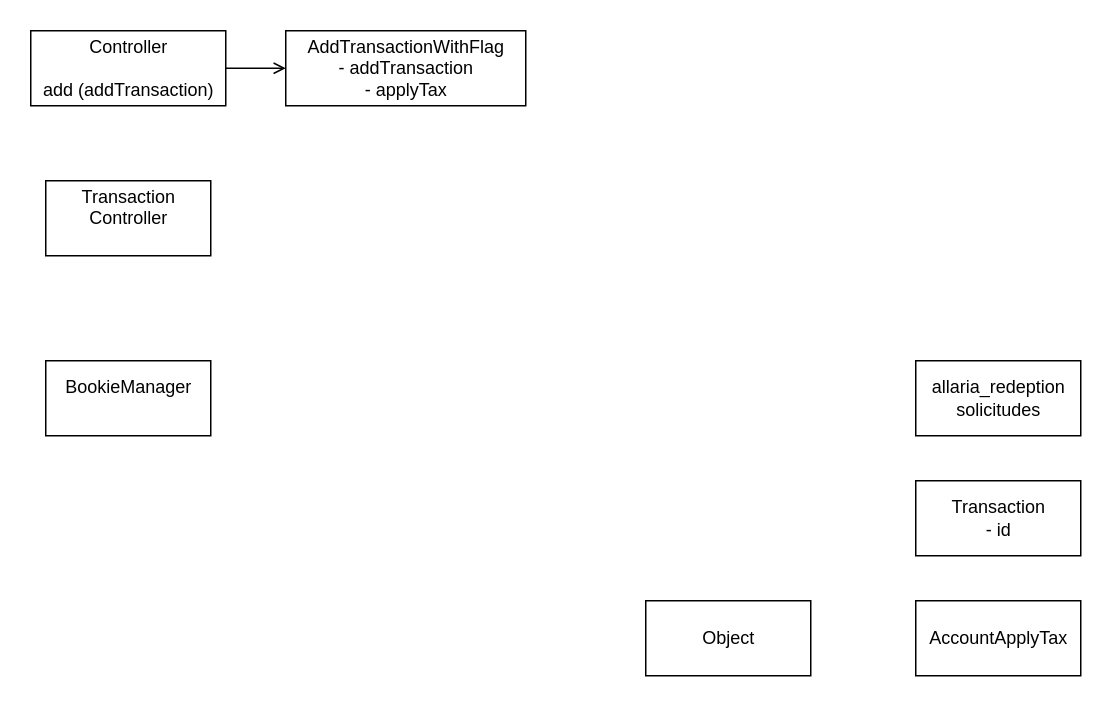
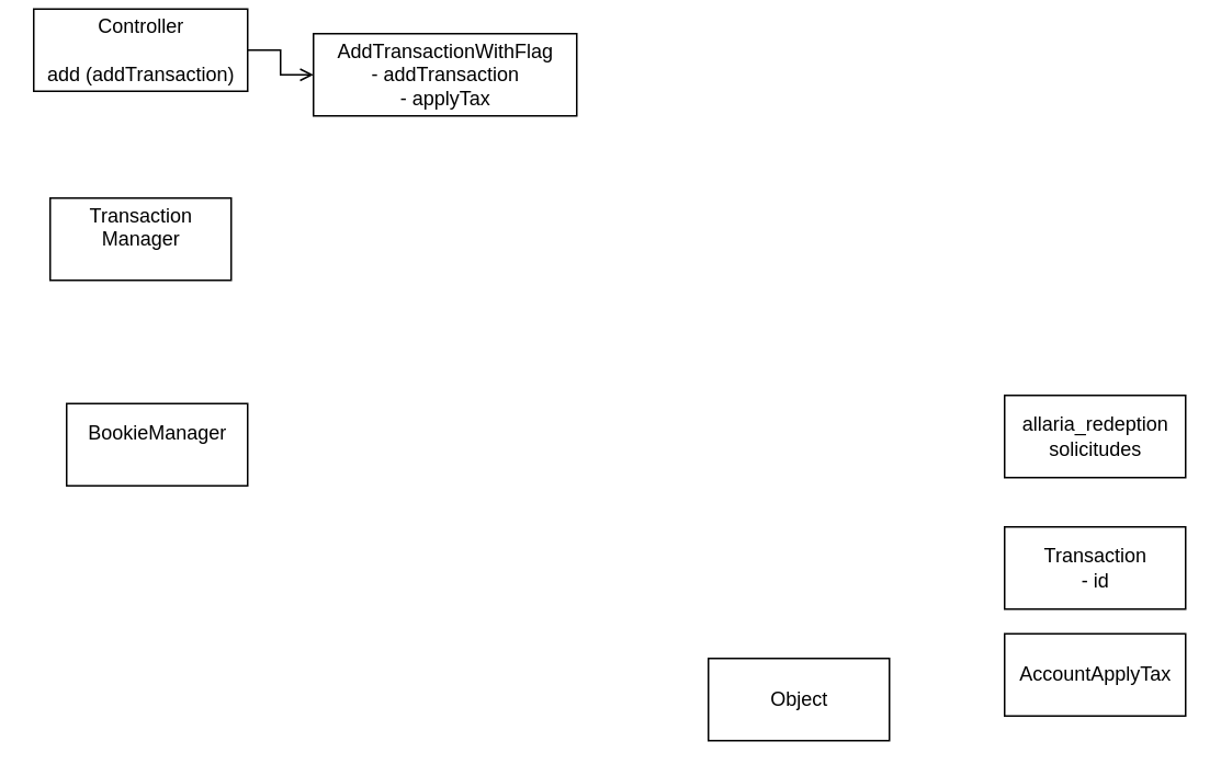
  <mxCell id="0" />
  <mxCell id="1" parent="0" />
  <mxCell id="2" style="edgeStyle=orthogonalEdgeStyle;rounded=0;orthogonalLoop=1;jettySize=auto;html=1;entryX=0;entryY=0.5;entryDx=0;entryDy=0;endArrow=open;" edge="1" parent="1" source="3" target="8"><mxGeometry relative="1" as="geometry" /></mxCell>
- <mxCell id="3" value="&lt;div&gt;Controller&lt;/div&gt;&lt;div&gt;&lt;br&gt;&lt;/div&gt;&lt;div&gt;add (addTransaction)&lt;/div&gt;" style="html=1;" vertex="1" parent="1"><mxGeometry x="20" y="20" width="130" height="50" as="geometry" /></mxCell>
- <mxCell id="4" value="&lt;div&gt;BookieManager&lt;/div&gt;&lt;div&gt;&lt;br&gt;&lt;/div&gt;" style="html=1;" vertex="1" parent="1"><mxGeometry x="30" y="240" width="110" height="50" as="geometry" /></mxCell>
+ <mxCell id="3" value="&lt;div&gt;Controller&lt;/div&gt;&lt;div&gt;&lt;br&gt;&lt;/div&gt;&lt;div&gt;add (addTransaction)&lt;/div&gt;" style="html=1;" vertex="1" parent="1"><mxGeometry x="20" y="5" width="130" height="50" as="geometry" /></mxCell>
+ <mxCell id="4" value="&lt;div&gt;BookieManager&lt;/div&gt;&lt;div&gt;&lt;br&gt;&lt;/div&gt;" style="html=1;" vertex="1" parent="1"><mxGeometry x="40" y="245" width="110" height="50" as="geometry" /></mxCell>
  <mxCell id="5" value="&lt;div&gt;allaria_redeption&lt;/div&gt;&lt;div&gt;solicitudes&lt;br&gt;&lt;/div&gt;" style="html=1;" vertex="1" parent="1"><mxGeometry x="610" y="240" width="110" height="50" as="geometry" /></mxCell>
- <mxCell id="6" value="AccountApplyTax" style="html=1;" vertex="1" parent="1"><mxGeometry x="610" y="400" width="110" height="50" as="geometry" /></mxCell>
+ <mxCell id="6" value="AccountApplyTax" style="html=1;" vertex="1" parent="1"><mxGeometry x="610" y="385" width="110" height="50" as="geometry" /></mxCell>
  <mxCell id="7" value="&lt;div&gt;Transaction&lt;/div&gt;&lt;div&gt;- id&lt;br&gt;&lt;/div&gt;" style="html=1;" vertex="1" parent="1"><mxGeometry x="610" y="320" width="110" height="50" as="geometry" /></mxCell>
  <mxCell id="8" value="&lt;div&gt;AddTransactionWithFlag&lt;/div&gt;&lt;div&gt;- addTransaction&lt;/div&gt;&lt;div&gt;- applyTax&lt;br&gt;&lt;/div&gt;" style="html=1;" vertex="1" parent="1"><mxGeometry x="190" y="20" width="160" height="50" as="geometry" /></mxCell>
- <mxCell id="9" value="Transaction&lt;div&gt;Controller&lt;/div&gt;&lt;div&gt;&lt;br&gt;&lt;/div&gt;" style="html=1;" vertex="1" parent="1"><mxGeometry x="30" y="120" width="110" height="50" as="geometry" /></mxCell>
+ <mxCell id="9" value="Transaction&lt;div&gt;Manager&lt;/div&gt;&lt;div&gt;&lt;br&gt;&lt;/div&gt;" style="html=1;" vertex="1" parent="1"><mxGeometry x="30" y="120" width="110" height="50" as="geometry" /></mxCell>
  <mxCell id="10" value="Object" style="html=1;" vertex="1" parent="1"><mxGeometry x="430" y="400" width="110" height="50" as="geometry" /></mxCell>
